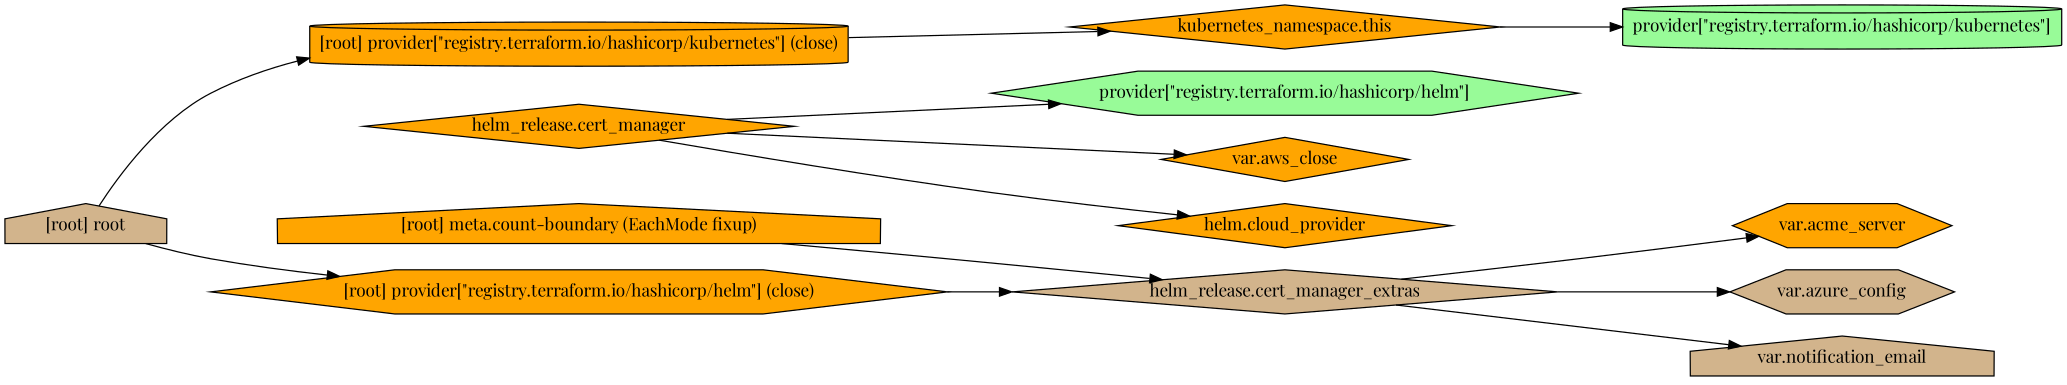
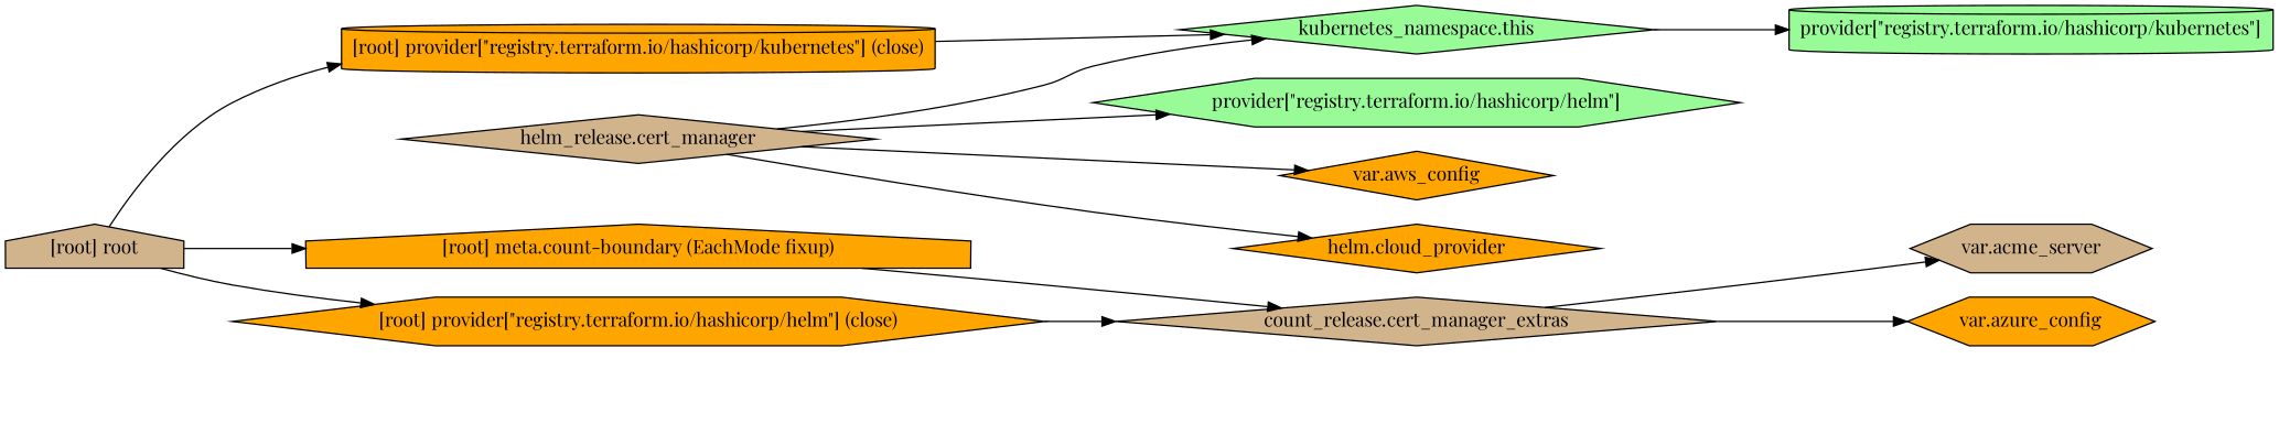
  digraph {
    compound=true
    fontname="Playfair Display"
    newrank=true
    rankdir=LR
    node [fillcolor=tan fontname="Playfair Display" shape=diamond style=filled]
    edge [fontname="Playfair Display"]
-   n1 [fillcolor=orange label="helm_release.cert_manager"]
-   n2 [fillcolor=orange label="kubernetes_namespace.this"]
+   n1 [label="helm_release.cert_manager"]
+   n2 [fillcolor=palegreen label="kubernetes_namespace.this"]
    n3 [fillcolor=palegreen label="provider[\"registry.terraform.io/hashicorp/helm\"]" shape=hexagon]
-   n4 [fillcolor=orange label="var.aws_close"]
+   n4 [fillcolor=orange label="var.aws_config"]
    n5 [fillcolor=orange label="helm.cloud_provider"]
-   n6 [label="helm_release.cert_manager_extras"]
-   n7 [fillcolor=orange label="var.acme_server" shape=hexagon]
-   n8 [label="var.azure_config" shape=hexagon]
-   n9 [label="var.notification_email" shape=house]
+   n6 [label="count_release.cert_manager_extras"]
+   n7 [label="var.acme_server" shape=hexagon]
+   n8 [fillcolor=orange label="var.azure_config" shape=hexagon]
    n10 [fillcolor=palegreen label="provider[\"registry.terraform.io/hashicorp/kubernetes\"]" shape=cylinder]
    "[root] meta.count-boundary (EachMode fixup)" [fillcolor=orange shape=house]
    "[root] provider[\"registry.terraform.io/hashicorp/helm\"] (close)" [fillcolor=orange shape=hexagon]
    "[root] provider[\"registry.terraform.io/hashicorp/kubernetes\"] (close)" [fillcolor=orange shape=cylinder]
    "[root] root" [shape=house]
    subgraph sub_1 {
      n1
      n2
      n3
      n4
      n5
      n6
      n7
      n8
-     n9
      n10
      "[root] meta.count-boundary (EachMode fixup)"
      "[root] provider[\"registry.terraform.io/hashicorp/helm\"] (close)"
      "[root] provider[\"registry.terraform.io/hashicorp/kubernetes\"] (close)"
      "[root] root"
    }
+   n1 -> n2
    n1 -> n3
    n1 -> n4
    n1 -> n5
    n2 -> n10
    n6 -> n7
    n6 -> n8
-   n6 -> n9
    "[root] meta.count-boundary (EachMode fixup)" -> n6
    "[root] provider[\"registry.terraform.io/hashicorp/helm\"] (close)" -> n6
    "[root] provider[\"registry.terraform.io/hashicorp/kubernetes\"] (close)" -> n2
+   "[root] root" -> "[root] meta.count-boundary (EachMode fixup)"
    "[root] root" -> "[root] provider[\"registry.terraform.io/hashicorp/helm\"] (close)"
    "[root] root" -> "[root] provider[\"registry.terraform.io/hashicorp/kubernetes\"] (close)"
  }
